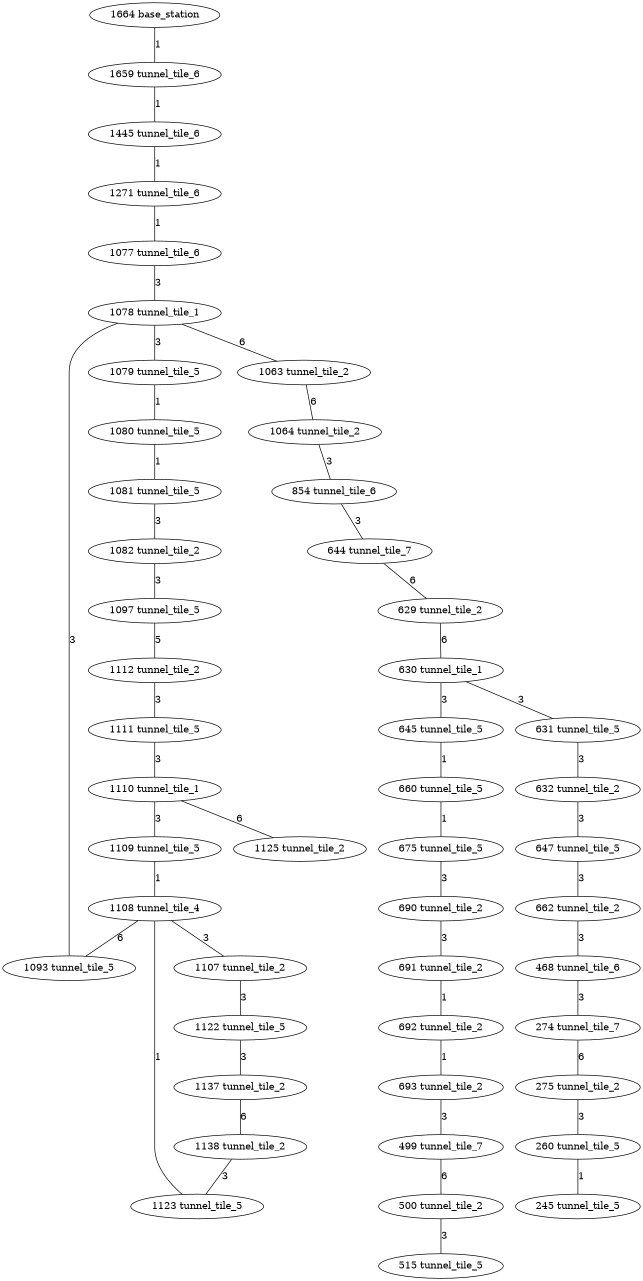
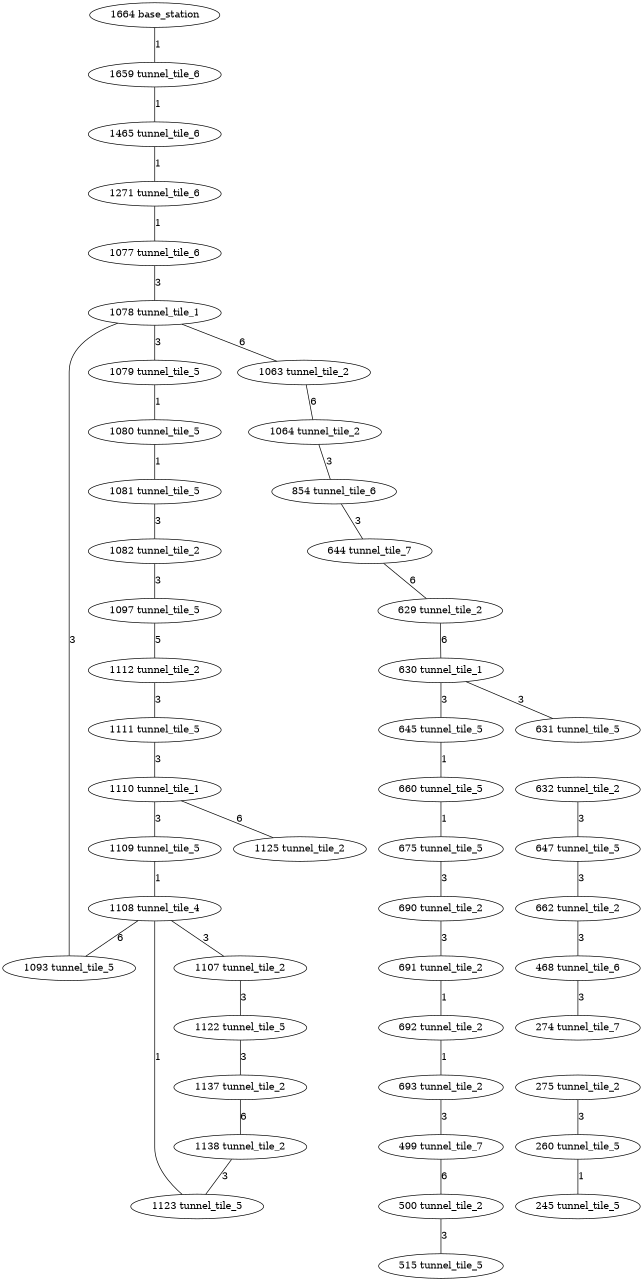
  graph {
    n1 [label="1664 base_station"]
    n2 [label="1659 tunnel_tile_6"]
-   n3 [label="1445 tunnel_tile_6"]
+   n3 [label="1465 tunnel_tile_6"]
    n4 [label="1271 tunnel_tile_6"]
    n5 [label="1077 tunnel_tile_6"]
    n6 [label="1078 tunnel_tile_1"]
    n7 [label="1079 tunnel_tile_5"]
    n8 [label="1093 tunnel_tile_5"]
    n9 [label="1063 tunnel_tile_2"]
    n10 [label="1080 tunnel_tile_5"]
    n11 [label="1064 tunnel_tile_2"]
    n12 [label="1081 tunnel_tile_5"]
    n13 [label="1082 tunnel_tile_2"]
    n14 [label="1097 tunnel_tile_5"]
    n15 [label="1112 tunnel_tile_2"]
    n16 [label="1111 tunnel_tile_5"]
    n17 [label="1110 tunnel_tile_1"]
    n18 [label="1109 tunnel_tile_5"]
    n19 [label="1125 tunnel_tile_2"]
    n20 [label="1108 tunnel_tile_4"]
    n21 [label="1107 tunnel_tile_2"]
    n22 [label="1123 tunnel_tile_5"]
    n23 [label="1122 tunnel_tile_5"]
    n24 [label="1137 tunnel_tile_2"]
    n25 [label="1138 tunnel_tile_2"]
    n26 [label="854 tunnel_tile_6"]
    n27 [label="644 tunnel_tile_7"]
    n28 [label="629 tunnel_tile_2"]
    n29 [label="630 tunnel_tile_1"]
    n30 [label="645 tunnel_tile_5"]
    n31 [label="631 tunnel_tile_5"]
    n32 [label="660 tunnel_tile_5"]
    n33 [label="632 tunnel_tile_2"]
    n34 [label="675 tunnel_tile_5"]
    n35 [label="690 tunnel_tile_2"]
    n36 [label="691 tunnel_tile_2"]
    n37 [label="692 tunnel_tile_2"]
    n38 [label="693 tunnel_tile_2"]
    n39 [label="499 tunnel_tile_7"]
    n40 [label="500 tunnel_tile_2"]
    n41 [label="515 tunnel_tile_5"]
    n42 [label="647 tunnel_tile_5"]
    n43 [label="662 tunnel_tile_2"]
    n44 [label="468 tunnel_tile_6"]
    n45 [label="274 tunnel_tile_7"]
    n46 [label="275 tunnel_tile_2"]
    n47 [label="260 tunnel_tile_5"]
    n48 [label="245 tunnel_tile_5"]
    n1 -- n2 [label=1]
    n2 -- n3 [label=1]
    n3 -- n4 [label=1]
    n4 -- n5 [label=1]
    n5 -- n6 [label=3]
    n6 -- n7 [label=3]
    n6 -- n8 [label=3]
    n6 -- n9 [label=6]
    n7 -- n10 [label=1]
    n9 -- n11 [label=6]
    n10 -- n12 [label=1]
    n11 -- n26 [label=3]
    n12 -- n13 [label=3]
    n13 -- n14 [label=3]
    n14 -- n15 [label=5]
    n15 -- n16 [label=3]
    n16 -- n17 [label=3]
    n17 -- n18 [label=3]
    n17 -- n19 [label=6]
    n18 -- n20 [label=1]
    n20 -- n8 [label=6]
    n20 -- n21 [label=3]
    n20 -- n22 [label=1]
    n21 -- n23 [label=3]
    n23 -- n24 [label=3]
    n24 -- n25 [label=6]
    n25 -- n22 [label=3]
    n26 -- n27 [label=3]
    n27 -- n28 [label=6]
    n28 -- n29 [label=6]
    n29 -- n30 [label=3]
    n29 -- n31 [label=3]
    n30 -- n32 [label=1]
-   n31 -- n33 [label=3]
    n32 -- n34 [label=1]
    n33 -- n42 [label=3]
    n34 -- n35 [label=3]
    n35 -- n36 [label=3]
    n36 -- n37 [label=1]
    n37 -- n38 [label=1]
    n38 -- n39 [label=3]
    n39 -- n40 [label=6]
    n40 -- n41 [label=3]
    n42 -- n43 [label=3]
    n43 -- n44 [label=3]
    n44 -- n45 [label=3]
-   n45 -- n46 [label=6]
    n46 -- n47 [label=3]
    n47 -- n48 [label=1]
  }
